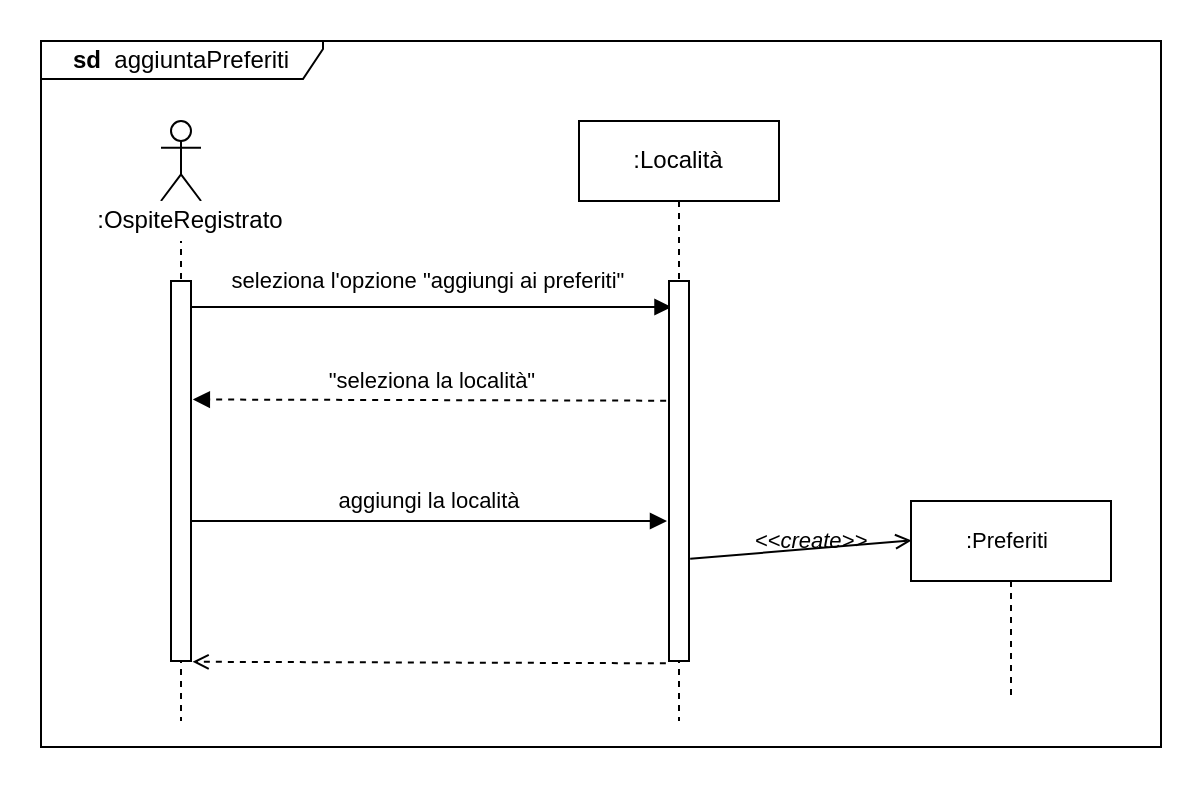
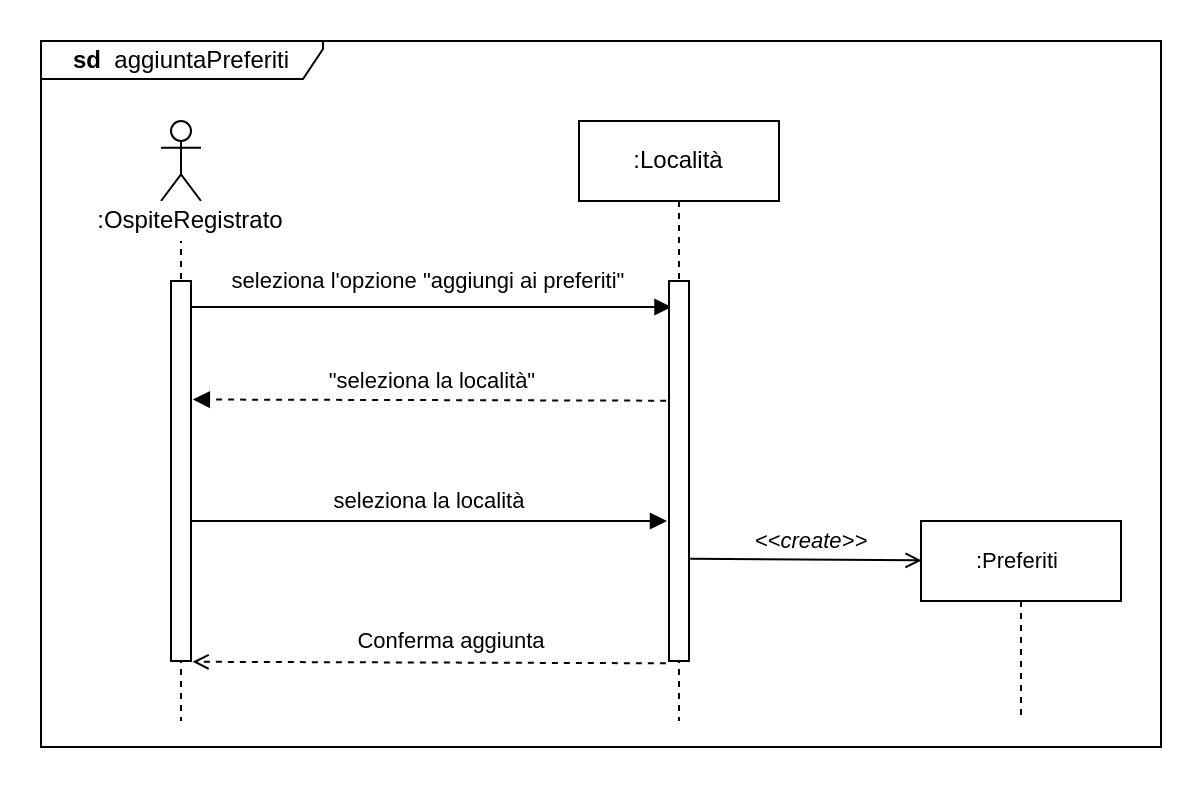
  <mxCell id="0" />
  <mxCell id="1" parent="0" />
  <mxCell id="2" value="&lt;b&gt;sd&amp;nbsp; &lt;/b&gt;aggiuntaPreferiti" style="shape=umlFrame;whiteSpace=wrap;html=1;width=141;height=19;" parent="1" vertex="1"><mxGeometry x="20" y="20" width="560" height="353" as="geometry" /></mxCell>
  <mxCell id="3" value="" style="endArrow=block;html=1;endFill=1;endSize=6;startSize=8;" parent="1" edge="1"><mxGeometry width="50" height="50" relative="1" as="geometry"><mxPoint x="90.75" y="153" as="sourcePoint" /><mxPoint x="335.25" y="153" as="targetPoint" /></mxGeometry></mxCell>
  <mxCell id="4" value="" style="endArrow=open;dashed=1;endFill=0;endSize=6;html=1;exitX=-0.157;exitY=1.006;exitDx=0;exitDy=0;exitPerimeter=0;entryX=1.077;entryY=1.002;entryDx=0;entryDy=0;entryPerimeter=0;startSize=8;" parent="1" source="7" target="9" edge="1"><mxGeometry width="160" relative="1" as="geometry"><mxPoint x="259" y="310" as="sourcePoint" /><mxPoint x="96" y="288" as="targetPoint" /></mxGeometry></mxCell>
  <mxCell id="5" value="" style="endArrow=open;endFill=1;endSize=6;html=1;exitX=1.06;exitY=0.731;exitDx=0;exitDy=0;exitPerimeter=0;entryX=0.003;entryY=0.197;entryDx=0;entryDy=0;entryPerimeter=0;startSize=8;" parent="1" source="7" target="10" edge="1"><mxGeometry width="160" relative="1" as="geometry"><mxPoint x="344" y="220" as="sourcePoint" /><mxPoint x="458" y="252" as="targetPoint" /></mxGeometry></mxCell>
  <mxCell id="6" value=":Località" style="shape=umlLifeline;perimeter=lifelinePerimeter;whiteSpace=wrap;html=1;container=1;collapsible=0;recursiveResize=0;outlineConnect=0;" parent="1" vertex="1"><mxGeometry x="289" y="60" width="100" height="300" as="geometry" /></mxCell>
  <mxCell id="7" value="" style="html=1;points=[];perimeter=orthogonalPerimeter;" parent="6" vertex="1"><mxGeometry x="45" y="80" width="10" height="190" as="geometry" /></mxCell>
  <mxCell id="8" value="" style="shape=umlLifeline;participant=umlActor;perimeter=lifelinePerimeter;whiteSpace=wrap;html=1;container=1;collapsible=0;recursiveResize=0;verticalAlign=top;spacingTop=36;outlineConnect=0;" parent="1" vertex="1"><mxGeometry x="80" y="60" width="20" height="300" as="geometry" /></mxCell>
  <mxCell id="9" value="" style="html=1;points=[];perimeter=orthogonalPerimeter;" parent="8" vertex="1"><mxGeometry x="5" y="80" width="10" height="190" as="geometry" /></mxCell>
- <mxCell id="10" value="&lt;font style=&quot;font-size: 11px&quot;&gt;:Preferiti&amp;nbsp;&lt;/font&gt;" style="shape=umlLifeline;perimeter=lifelinePerimeter;whiteSpace=wrap;html=1;container=1;collapsible=0;recursiveResize=0;outlineConnect=0;" parent="1" vertex="1"><mxGeometry x="455" y="250" width="100" height="100" as="geometry" /></mxCell>
+ <mxCell id="10" value="&lt;font style=&quot;font-size: 11px&quot;&gt;:Preferiti&amp;nbsp;&lt;/font&gt;" style="shape=umlLifeline;perimeter=lifelinePerimeter;whiteSpace=wrap;html=1;container=1;collapsible=0;recursiveResize=0;outlineConnect=0;" parent="1" vertex="1"><mxGeometry x="460" y="260" width="100" height="100" as="geometry" /></mxCell>
  <mxCell id="11" value="&lt;font style=&quot;font-size: 11px&quot;&gt;&lt;i&gt;&amp;lt;&amp;lt;create&amp;gt;&amp;gt;&lt;/i&gt;&lt;/font&gt;" style="text;html=1;align=center;verticalAlign=middle;resizable=0;points=[];autosize=1;" parent="1" vertex="1"><mxGeometry x="370" y="260" width="70" height="20" as="geometry" /></mxCell>
+ <mxCell id="12" value="&lt;span style=&quot;line-height: 107%&quot;&gt;&lt;font style=&quot;font-size: 11px&quot;&gt;Conferma aggiunta&lt;/font&gt;&lt;/span&gt;" style="text;html=1;align=center;verticalAlign=middle;resizable=0;points=[];autosize=1;" parent="1" vertex="1"><mxGeometry x="170" y="310" width="110" height="20" as="geometry" /></mxCell>
  <mxCell id="13" value=":OspiteRegistrato" style="text;html=1;strokeColor=none;align=center;verticalAlign=middle;whiteSpace=wrap;rounded=0;fillColor=#ffffff;" parent="1" vertex="1"><mxGeometry x="30" y="100" width="130" height="20" as="geometry" /></mxCell>
  <mxCell id="14" value="&lt;font style=&quot;font-size: 11px&quot;&gt;seleziona l'opzione &quot;aggiungi ai preferiti&quot;&lt;/font&gt;" style="text;html=1;strokeColor=none;fillColor=none;align=center;verticalAlign=middle;whiteSpace=wrap;rounded=0;" parent="1" vertex="1"><mxGeometry x="101.25" y="130" width="226" height="20" as="geometry" /></mxCell>
  <mxCell id="15" value="" style="endArrow=block;dashed=1;endFill=1;endSize=6;html=1;exitX=-0.157;exitY=1.006;exitDx=0;exitDy=0;exitPerimeter=0;entryX=1.077;entryY=1.002;entryDx=0;entryDy=0;entryPerimeter=0;startSize=8;" parent="1" edge="1"><mxGeometry width="160" relative="1" as="geometry"><mxPoint x="332.58" y="199.85" as="sourcePoint" /><mxPoint x="95.92" y="199.25" as="targetPoint" /></mxGeometry></mxCell>
  <mxCell id="16" value="&lt;font style=&quot;font-size: 11px&quot;&gt;&quot;seleziona la località&quot;&lt;/font&gt;" style="text;html=1;strokeColor=none;fillColor=none;align=center;verticalAlign=middle;whiteSpace=wrap;rounded=0;" parent="1" vertex="1"><mxGeometry x="102.5" y="179.75" width="226" height="20" as="geometry" /></mxCell>
  <mxCell id="17" value="" style="endArrow=block;html=1;endFill=1;endSize=6;startSize=8;" parent="1" edge="1"><mxGeometry width="50" height="50" relative="1" as="geometry"><mxPoint x="95" y="260" as="sourcePoint" /><mxPoint x="333" y="260" as="targetPoint" /></mxGeometry></mxCell>
- <mxCell id="18" value="&lt;font style=&quot;font-size: 11px&quot;&gt;aggiungi la località&lt;/font&gt;" style="text;html=1;strokeColor=none;fillColor=none;align=center;verticalAlign=middle;whiteSpace=wrap;rounded=0;" parent="1" vertex="1"><mxGeometry x="109.88" y="240" width="208.75" height="20" as="geometry" /></mxCell>
+ <mxCell id="18" value="&lt;font style=&quot;font-size: 11px&quot;&gt;seleziona la località&lt;/font&gt;" style="text;html=1;strokeColor=none;fillColor=none;align=center;verticalAlign=middle;whiteSpace=wrap;rounded=0;" parent="1" vertex="1"><mxGeometry x="109.88" y="240" width="208.75" height="20" as="geometry" /></mxCell>
